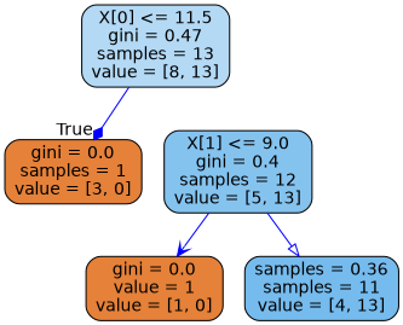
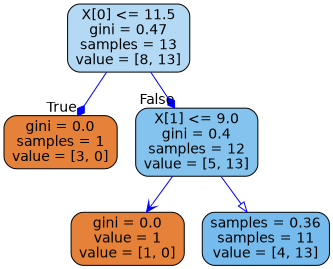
  digraph {
    node [color=black fillcolor="#e58139" fontname=helvetica shape=box style="filled, rounded"]
    edge [arrowhead=diamond color=blue fontname=helvetica]
    n1 [fillcolor="#b3d9f5" label="X[0] <= 11.5\ngini = 0.47\nsamples = 13\nvalue = [8, 13]"]
    n2 [label="gini = 0.0\nsamples = 1\nvalue = [3, 0]"]
    n3 [fillcolor="#85c3ef" label="X[1] <= 9.0\ngini = 0.4\nsamples = 12\nvalue = [5, 13]"]
    n4 [label="gini = 0.0\nvalue = 1\nvalue = [1, 0]"]
    n5 [fillcolor="#76bbed" label="samples = 0.36\nsamples = 11\nvalue = [4, 13]"]
    n1 -> n2 [headlabel=True labelangle=45 labeldistance=2.5]
+   n1 -> n3 [headlabel=False labelangle=-45 labeldistance=2.5]
    n3 -> n4 [arrowhead=vee]
    n3 -> n5 [arrowhead=onormal]
  }
